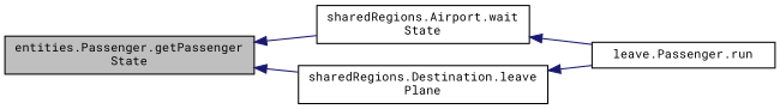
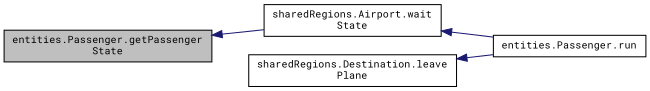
  digraph {
    fontname="Roboto Mono"
    rankdir=LR
    node [color=black fillcolor=white fontname="Roboto Mono" fontsize=10 shape=record style=filled]
    edge [color=midnightblue dir=back fontname="Roboto Mono" fontsize=10 labelfontname=Helvetica labelfontsize=10 style=solid]
    n1 [fillcolor=grey75 fontcolor=black height=0.2 label="entities.Passenger.getPassenger\lState" width=0.4]
    n2 [height=0.2 label="sharedRegions.Airport.wait\lState" width=0.4]
    n3 [height=0.2 label="sharedRegions.Destination.leave\lPlane" width=0.4]
-   n4 [height=0.2 label="leave.Passenger.run" width=0.4]
+   n4 [height=0.2 label="entities.Passenger.run" width=0.4]
    n1 -> n2
-   n1 -> n3
    n2 -> n4
    n3 -> n4
  }
